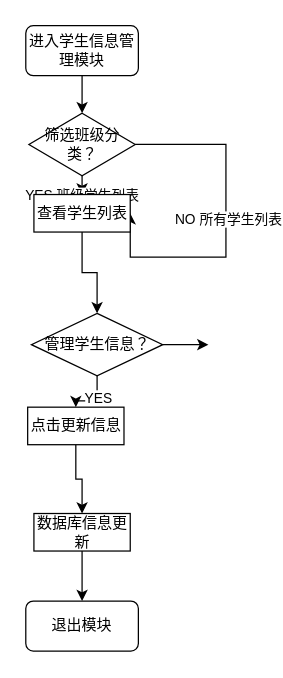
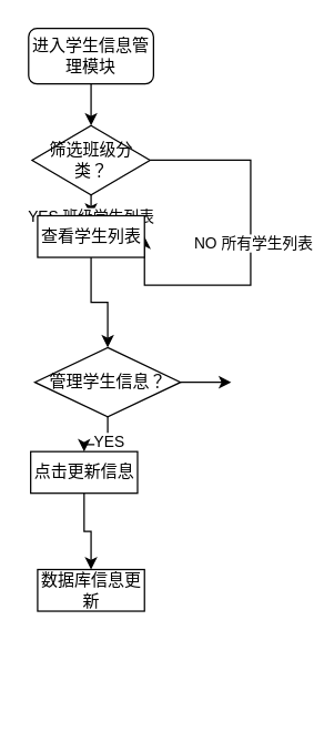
  <mxCell id="0" />
  <mxCell id="1" parent="0" />
  <mxCell id="2" style="edgeStyle=orthogonalEdgeStyle;rounded=0;orthogonalLoop=1;jettySize=auto;html=1;entryX=0.5;entryY=0;entryDx=0;entryDy=0;" edge="1" parent="1" source="3" target="8"><mxGeometry relative="1" as="geometry" /></mxCell>
  <mxCell id="3" value="进入学生信息管理模块" style="rounded=1;whiteSpace=wrap;html=1;" vertex="1" parent="1"><mxGeometry x="20" width="90" height="40" as="geometry" y="20" /></mxCell>
  <mxCell id="4" style="edgeStyle=orthogonalEdgeStyle;rounded=0;orthogonalLoop=1;jettySize=auto;html=1;entryX=0.5;entryY=0;entryDx=0;entryDy=0;" edge="1" parent="1" source="8" target="11"><mxGeometry relative="1" as="geometry"><mxPoint x="70" y="170" as="targetPoint" /></mxGeometry></mxCell>
  <mxCell id="5" value="YES 班级学生列表" style="edgeLabel;html=1;align=center;verticalAlign=middle;resizable=0;points=[];" vertex="1" connectable="0" parent="4"><mxGeometry x="-0.225" y="1" relative="1" as="geometry"><mxPoint as="offset" /></mxGeometry></mxCell>
  <mxCell id="6" style="edgeStyle=orthogonalEdgeStyle;rounded=0;orthogonalLoop=1;jettySize=auto;html=1;entryX=1;entryY=0.5;entryDx=0;entryDy=0;" edge="1" parent="1" source="8" target="11"><mxGeometry relative="1" as="geometry"><Array as="points"><mxPoint x="180" y="115" /><mxPoint x="180" y="205" /></Array></mxGeometry></mxCell>
  <mxCell id="7" value="NO 所有学生列表" style="edgeLabel;html=1;align=center;verticalAlign=middle;resizable=0;points=[];" vertex="1" connectable="0" parent="6"><mxGeometry x="-0.038" y="1" relative="1" as="geometry"><mxPoint as="offset" /></mxGeometry></mxCell>
  <mxCell id="8" value="筛选班级分类？" style="rhombus;whiteSpace=wrap;html=1;" vertex="1" parent="1"><mxGeometry x="22.5" y="90" width="85" height="50" as="geometry" /></mxCell>
- <mxCell id="9" value="退出模块" style="rounded=1;whiteSpace=wrap;html=1;" vertex="1" parent="1"><mxGeometry x="20" y="480" width="90" height="40" as="geometry" /></mxCell>
  <mxCell id="10" style="edgeStyle=orthogonalEdgeStyle;rounded=0;orthogonalLoop=1;jettySize=auto;html=1;entryX=0.5;entryY=0;entryDx=0;entryDy=0;" edge="1" parent="1" source="11" target="15"><mxGeometry relative="1" as="geometry" /></mxCell>
  <mxCell id="11" value="查看学生列表" style="rounded=0;whiteSpace=wrap;html=1;" vertex="1" parent="1"><mxGeometry x="26.5" y="155" width="77" height="30" as="geometry" /></mxCell>
  <mxCell id="12" style="edgeStyle=orthogonalEdgeStyle;rounded=0;orthogonalLoop=1;jettySize=auto;html=1;entryX=0.5;entryY=0;entryDx=0;entryDy=0;" edge="1" parent="1" source="15" target="17"><mxGeometry relative="1" as="geometry" /></mxCell>
  <mxCell id="13" value="YES" style="edgeLabel;html=1;align=center;verticalAlign=middle;resizable=0;points=[];" vertex="1" connectable="0" parent="12"><mxGeometry x="-0.175" relative="1" as="geometry"><mxPoint as="offset" /></mxGeometry></mxCell>
  <mxCell id="14" value="" style="edgeStyle=orthogonalEdgeStyle;rounded=0;orthogonalLoop=1;jettySize=auto;html=1;" edge="1" parent="1" source="15"><mxGeometry relative="1" as="geometry"><mxPoint x="166" y="275" as="targetPoint" /></mxGeometry></mxCell>
  <mxCell id="15" value="管理学生信息？" style="rhombus;whiteSpace=wrap;html=1;" vertex="1" parent="1"><mxGeometry x="24.5" y="250" width="105" height="50" as="geometry" /></mxCell>
  <mxCell id="16" style="edgeStyle=orthogonalEdgeStyle;rounded=0;orthogonalLoop=1;jettySize=auto;html=1;entryX=0.5;entryY=0;entryDx=0;entryDy=0;" edge="1" parent="1" source="17" target="19"><mxGeometry relative="1" as="geometry" /></mxCell>
  <mxCell id="17" value="点击更新信息" style="rounded=0;whiteSpace=wrap;html=1;" vertex="1" parent="1"><mxGeometry x="21.5" y="325" width="77" height="30" as="geometry" /></mxCell>
- <mxCell id="18" style="edgeStyle=orthogonalEdgeStyle;rounded=0;orthogonalLoop=1;jettySize=auto;html=1;entryX=0.5;entryY=0;entryDx=0;entryDy=0;" edge="1" parent="1" source="19" target="9"><mxGeometry relative="1" as="geometry" /></mxCell>
  <mxCell id="19" value="数据库信息更新" style="rounded=0;whiteSpace=wrap;html=1;" vertex="1" parent="1"><mxGeometry x="26.5" y="410" width="77" height="30" as="geometry" /></mxCell>
